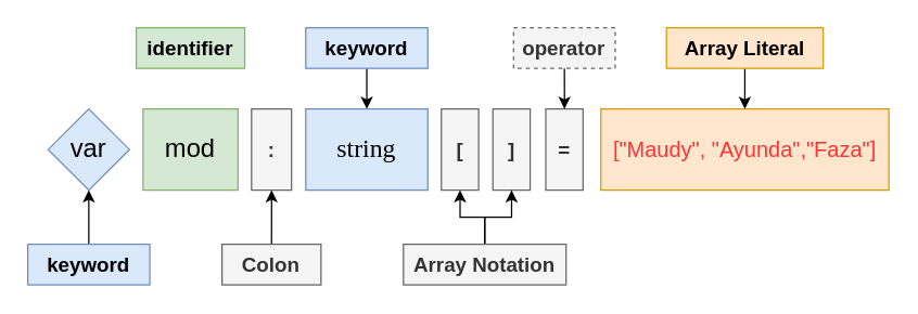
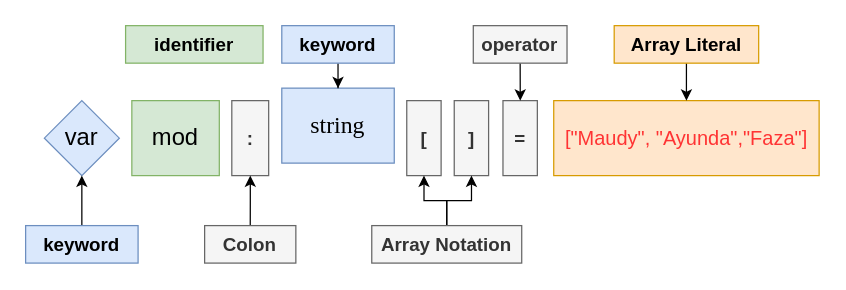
  <mxCell id="0" />
  <mxCell id="1" parent="0" />
  <mxCell id="2" value="&lt;span style=&quot;font-weight: normal&quot;&gt;&lt;font color=&quot;#ff3333&quot; style=&quot;font-size: 16px&quot;&gt;[&quot;Maudy&quot;, &quot;Ayunda&quot;,&quot;Faza&quot;]&lt;/font&gt;&lt;/span&gt;" style="rounded=0;whiteSpace=wrap;html=1;fillColor=#ffe6cc;strokeColor=#d79b00;fontSize=15;fontStyle=1" vertex="1" parent="1"><mxGeometry x="442.62" y="80" width="212.38" height="60" as="geometry" /></mxCell>
  <mxCell id="3" value="=" style="rounded=0;whiteSpace=wrap;html=1;fillColor=#f5f5f5;strokeColor=#666666;fontSize=15;fontStyle=1;fontColor=#333333;" vertex="1" parent="1"><mxGeometry x="402" y="80" width="27.5" height="60" as="geometry" /></mxCell>
  <mxCell id="4" value="&lt;span style=&quot;font-weight: normal&quot;&gt;&lt;font style=&quot;font-size: 19px&quot;&gt;mod&lt;/font&gt;&lt;/span&gt;" style="rounded=0;whiteSpace=wrap;html=1;fillColor=#d5e8d4;strokeColor=#82b366;fontSize=15;fontStyle=1;" vertex="1" parent="1"><mxGeometry x="105" y="80" width="70" height="60" as="geometry" /></mxCell>
  <mxCell id="5" value="&lt;span style=&quot;font-weight: normal&quot;&gt;&lt;font style=&quot;font-size: 19px&quot;&gt;var&lt;/font&gt;&lt;/span&gt;" style="rhombus;whiteSpace=wrap;html=1;fillColor=#dae8fc;strokeColor=#6c8ebf;fontSize=15;fontStyle=1;" vertex="1" parent="1"><mxGeometry x="35" y="80" width="60" height="60" as="geometry" /></mxCell>
  <mxCell id="6" style="edgeStyle=orthogonalEdgeStyle;rounded=0;orthogonalLoop=1;jettySize=auto;html=1;exitX=0.5;exitY=0;exitDx=0;exitDy=0;entryX=0.5;entryY=1;entryDx=0;entryDy=0;" edge="1" parent="1" source="7" target="5"><mxGeometry relative="1" as="geometry" /></mxCell>
  <mxCell id="7" value="keyword" style="rounded=0;whiteSpace=wrap;html=1;fillColor=#dae8fc;strokeColor=#6c8ebf;fontSize=15;fontStyle=1;" vertex="1" parent="1"><mxGeometry x="20" y="180" width="90" height="30" as="geometry" /></mxCell>
- <mxCell id="8" value="identifier" style="rounded=0;whiteSpace=wrap;html=1;fillColor=#d5e8d4;strokeColor=#82b366;fontSize=15;fontStyle=1;" vertex="1" parent="1"><mxGeometry x="100" y="20" width="80" height="30" as="geometry" /></mxCell>
+ <mxCell id="8" value="identifier" style="rounded=0;whiteSpace=wrap;html=1;fillColor=#d5e8d4;strokeColor=#82b366;fontSize=15;fontStyle=1;" vertex="1" parent="1"><mxGeometry x="100" y="20" width="110" height="30" as="geometry" /></mxCell>
  <mxCell id="9" style="edgeStyle=orthogonalEdgeStyle;rounded=0;orthogonalLoop=1;jettySize=auto;html=1;exitX=0.5;exitY=1;exitDx=0;exitDy=0;fontSize=15;" edge="1" parent="1" source="10" target="2"><mxGeometry relative="1" as="geometry" /></mxCell>
  <mxCell id="10" value="Array Literal" style="rounded=0;whiteSpace=wrap;html=1;fillColor=#ffe6cc;strokeColor=#d79b00;fontSize=15;fontStyle=1" vertex="1" parent="1"><mxGeometry x="491" y="20" width="115.62" height="30" as="geometry" /></mxCell>
  <mxCell id="11" style="edgeStyle=orthogonalEdgeStyle;rounded=0;orthogonalLoop=1;jettySize=auto;html=1;exitX=0.5;exitY=1;exitDx=0;exitDy=0;fontSize=15;" edge="1" parent="1" source="12" target="3"><mxGeometry relative="1" as="geometry" /></mxCell>
- <mxCell id="12" value="operator" style="rounded=0;whiteSpace=wrap;html=1;fillColor=#f5f5f5;strokeColor=#666666;fontSize=15;fontStyle=1;fontColor=#333333;dashed=1;" vertex="1" parent="1"><mxGeometry x="378.25" y="20" width="75" height="30" as="geometry" /></mxCell>
+ <mxCell id="12" value="operator" style="rounded=0;whiteSpace=wrap;html=1;fillColor=#f5f5f5;strokeColor=#666666;fontSize=15;fontStyle=1;fontColor=#333333;" vertex="1" parent="1"><mxGeometry x="378.25" y="20" width="75" height="30" as="geometry" /></mxCell>
  <mxCell id="13" value=":" style="rounded=0;whiteSpace=wrap;html=1;fillColor=#f5f5f5;strokeColor=#666666;fontSize=15;fontStyle=1;fontColor=#333333;" vertex="1" parent="1"><mxGeometry x="185" y="80" width="29.5" height="60" as="geometry" /></mxCell>
  <mxCell id="14" style="edgeStyle=orthogonalEdgeStyle;rounded=0;orthogonalLoop=1;jettySize=auto;html=1;exitX=0.5;exitY=0;exitDx=0;exitDy=0;" edge="1" parent="1" source="15" target="13"><mxGeometry relative="1" as="geometry" /></mxCell>
  <mxCell id="15" value="Colon" style="rounded=0;whiteSpace=wrap;html=1;fillColor=#f5f5f5;strokeColor=#666666;fontSize=15;fontStyle=1;fontColor=#333333;" vertex="1" parent="1"><mxGeometry x="163.25" y="180" width="73" height="30" as="geometry" /></mxCell>
- <mxCell id="16" value="&lt;span style=&quot;font-weight: normal&quot;&gt;&lt;font style=&quot;font-size: 19px&quot; face=&quot;Verdana&quot;&gt;string&lt;/font&gt;&lt;/span&gt;" style="rounded=0;whiteSpace=wrap;html=1;fillColor=#dae8fc;strokeColor=#6c8ebf;fontSize=15;fontStyle=1;" vertex="1" parent="1"><mxGeometry x="225" y="80" width="90" height="60" as="geometry" /></mxCell>
+ <mxCell id="16" value="&lt;span style=&quot;font-weight: normal&quot;&gt;&lt;font style=&quot;font-size: 19px&quot; face=&quot;Verdana&quot;&gt;string&lt;/font&gt;&lt;/span&gt;" style="rounded=0;whiteSpace=wrap;html=1;fillColor=#dae8fc;strokeColor=#6c8ebf;fontSize=15;fontStyle=1;" vertex="1" parent="1"><mxGeometry x="225" y="70" width="90" height="60" as="geometry" /></mxCell>
  <mxCell id="17" style="edgeStyle=orthogonalEdgeStyle;rounded=0;orthogonalLoop=1;jettySize=auto;html=1;exitX=0.5;exitY=1;exitDx=0;exitDy=0;" edge="1" parent="1" source="18" target="16"><mxGeometry relative="1" as="geometry" /></mxCell>
  <mxCell id="18" value="keyword" style="rounded=0;whiteSpace=wrap;html=1;fillColor=#dae8fc;strokeColor=#6c8ebf;fontSize=15;fontStyle=1;" vertex="1" parent="1"><mxGeometry x="225" y="20" width="90" height="30" as="geometry" /></mxCell>
  <mxCell id="19" value="[" style="rounded=0;whiteSpace=wrap;html=1;fillColor=#f5f5f5;strokeColor=#666666;fontSize=15;fontStyle=1;fontColor=#333333;" vertex="1" parent="1"><mxGeometry x="325" y="80" width="27.5" height="60" as="geometry" /></mxCell>
  <mxCell id="20" value="]" style="rounded=0;whiteSpace=wrap;html=1;fillColor=#f5f5f5;strokeColor=#666666;fontSize=15;fontStyle=1;fontColor=#333333;" vertex="1" parent="1"><mxGeometry x="363" y="80" width="27.5" height="60" as="geometry" /></mxCell>
  <mxCell id="21" style="edgeStyle=orthogonalEdgeStyle;rounded=0;orthogonalLoop=1;jettySize=auto;html=1;exitX=0.5;exitY=0;exitDx=0;exitDy=0;" edge="1" parent="1" source="23" target="19"><mxGeometry relative="1" as="geometry" /></mxCell>
  <mxCell id="22" style="edgeStyle=orthogonalEdgeStyle;rounded=0;orthogonalLoop=1;jettySize=auto;html=1;exitX=0.5;exitY=0;exitDx=0;exitDy=0;" edge="1" parent="1" source="23" target="20"><mxGeometry relative="1" as="geometry" /></mxCell>
  <mxCell id="23" value="Array Notation" style="rounded=0;whiteSpace=wrap;html=1;fillColor=#f5f5f5;strokeColor=#666666;fontSize=15;fontStyle=1;fontColor=#333333;" vertex="1" parent="1"><mxGeometry x="297" y="180" width="120" height="30" as="geometry" /></mxCell>
